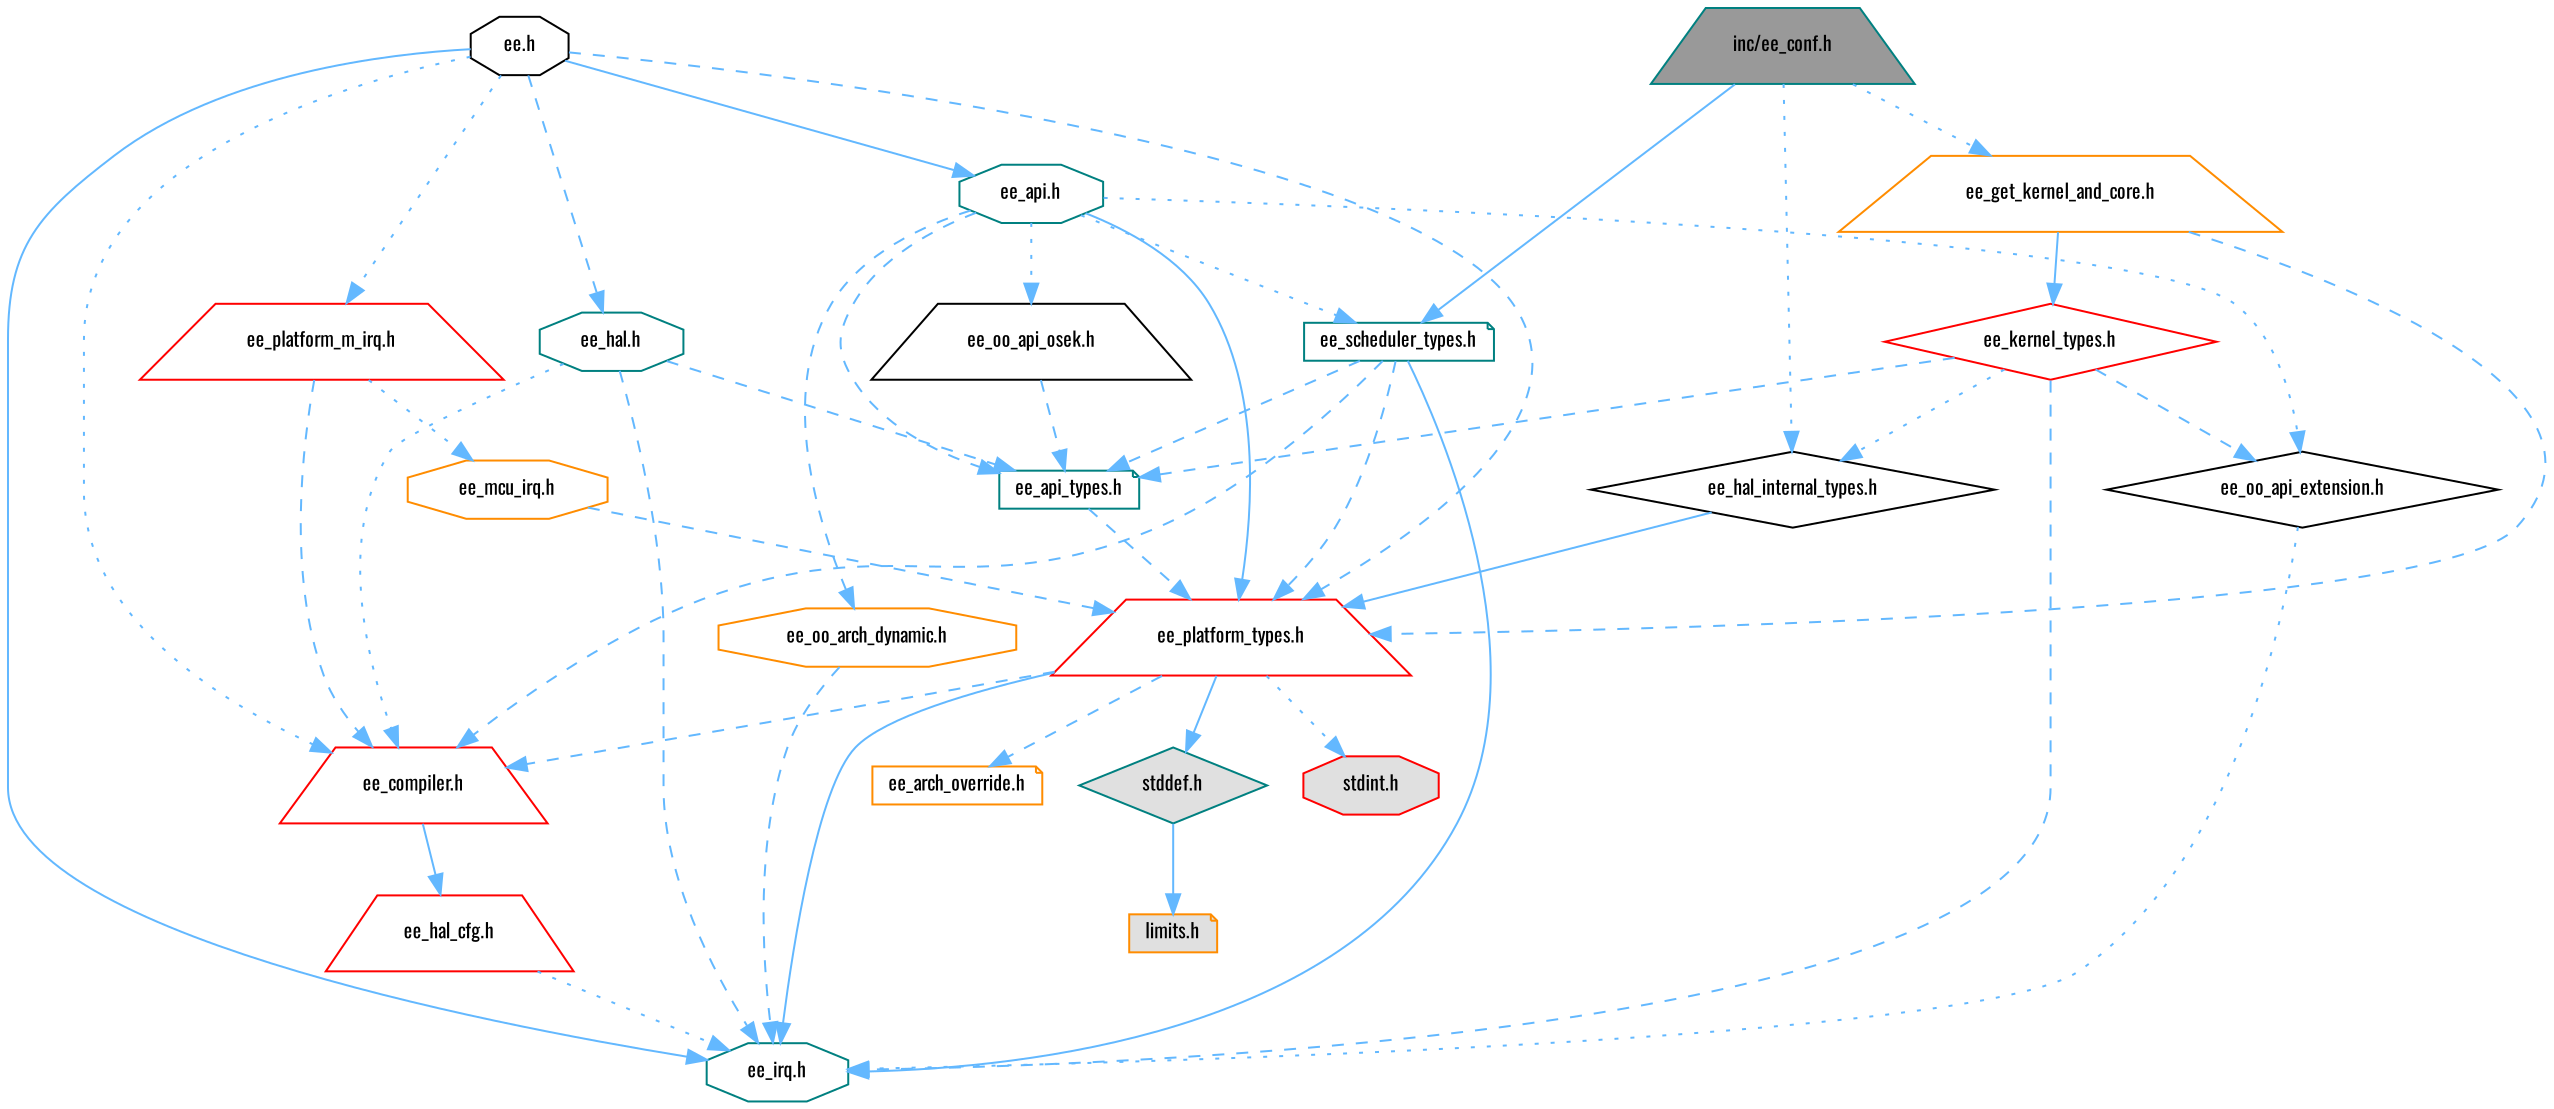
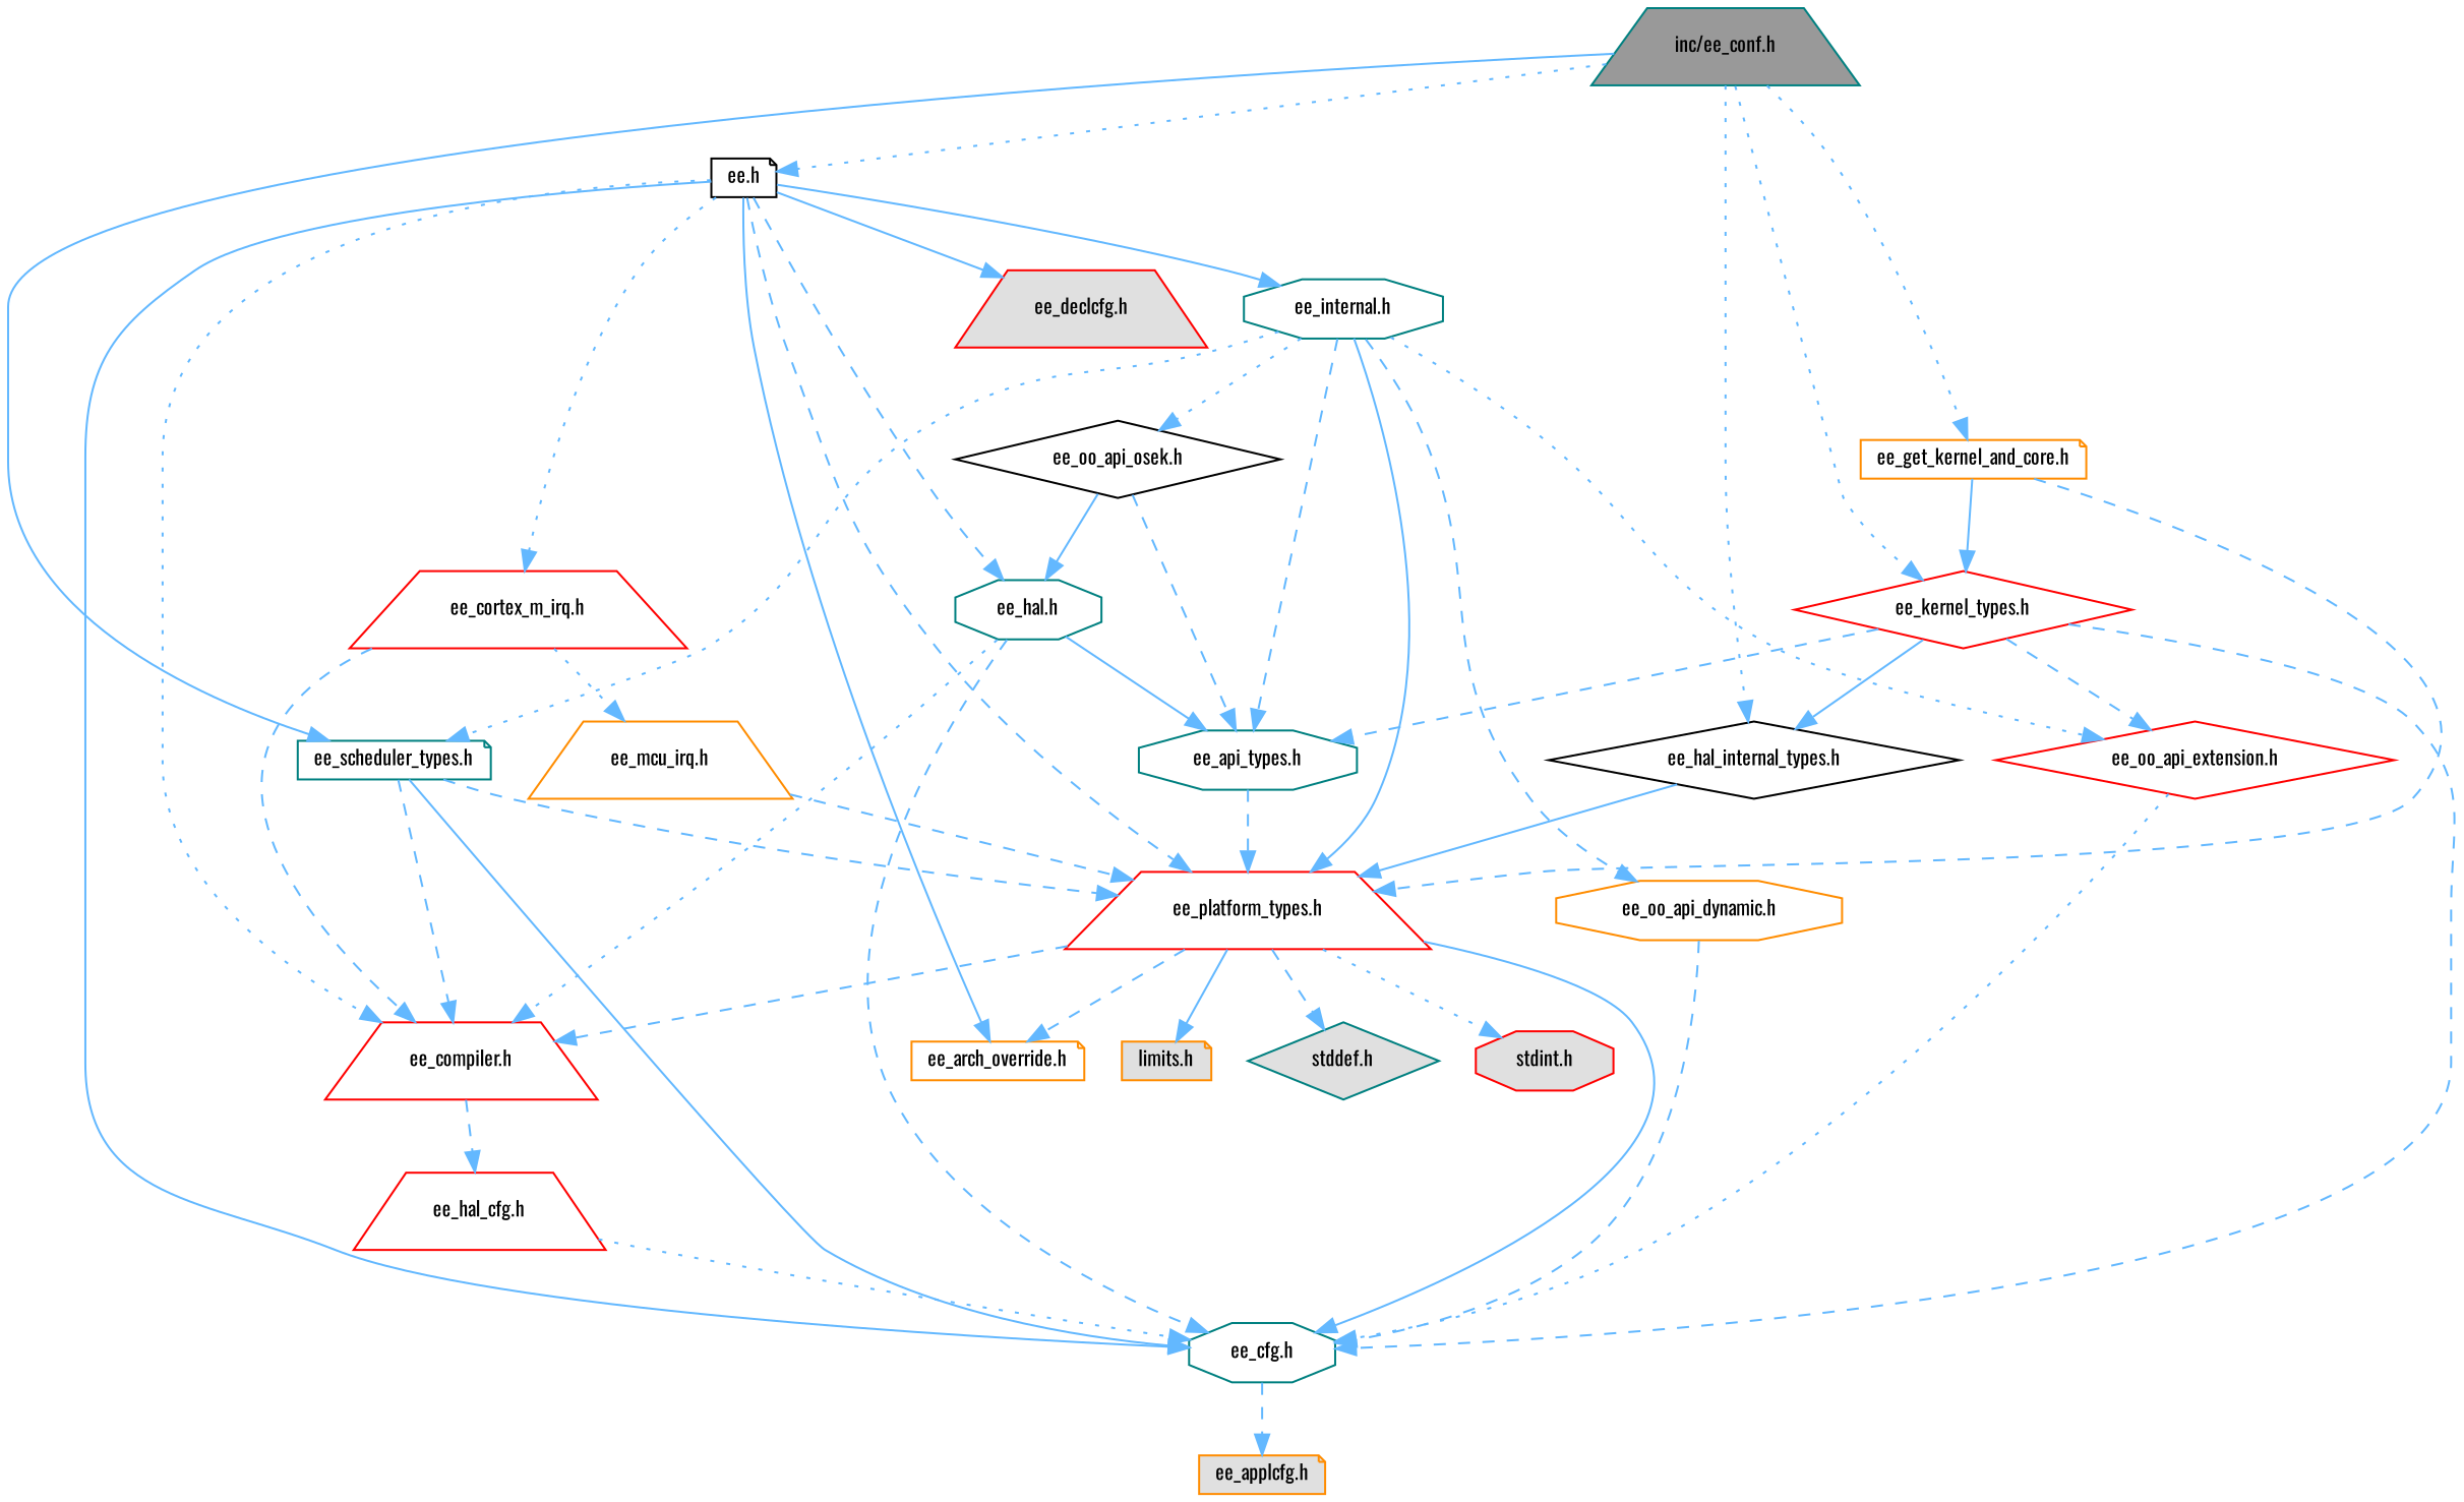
  digraph {
    fontname=Oswald
    node [color=teal fillcolor=white fontname=Oswald fontsize=10 shape=trapezium style=filled]
    edge [color=steelblue1 fontname=Oswald fontsize=10 labelfontname=Helvetica labelfontsize=10 style=dashed]
    n1 [fillcolor=grey60 fontcolor=black height=0.2 label="inc/ee_conf.h" width=0.4]
-   n2 [color=black height=0.2 label="ee.h" shape=octagon width=0.4]
+   n2 [color=black height=0.2 label="ee.h" shape=note width=0.4]
    n3 [height=0.2 label="ee_scheduler_types.h" shape=note width=0.4]
    n4 [color=black height=0.2 label="ee_hal_internal_types.h" shape=diamond width=0.4]
    n5 [color=red height=0.2 label="ee_kernel_types.h" shape=diamond width=0.4]
-   n6 [color=darkorange height=0.2 label="ee_get_kernel_and_core.h" width=0.4]
-   n7 [height=0.2 label="ee_irq.h" shape=octagon width=0.4]
+   n6 [color=darkorange height=0.2 label="ee_get_kernel_and_core.h" shape=note width=0.4]
+   n7 [height=0.2 label="ee_cfg.h" shape=octagon width=0.4]
    n8 [color=darkorange height=0.2 label="ee_arch_override.h" shape=note width=0.4]
    n9 [color=red height=0.2 label="ee_compiler.h" width=0.4]
    n10 [color=red height=0.2 label="ee_platform_types.h" width=0.4]
    n11 [height=0.2 label="ee_hal.h" shape=octagon width=0.4]
-   n12 [height=0.2 label="ee_api.h" shape=octagon width=0.4]
-   n13 [color=red height=0.2 label="ee_platform_m_irq.h" width=0.4]
-   n15 [height=0.2 label="ee_api_types.h" shape=note width=0.4]
-   n16 [color=black height=0.2 label="ee_oo_api_extension.h" shape=diamond width=0.4]
+   n12 [height=0.2 label="ee_internal.h" shape=octagon width=0.4]
+   n13 [color=red height=0.2 label="ee_cortex_m_irq.h" width=0.4]
+   n14 [color=red fillcolor="#E0E0E0" height=0.2 label="ee_declcfg.h" width=0.4]
+   n15 [height=0.2 label="ee_api_types.h" shape=octagon width=0.4]
+   n16 [color=red height=0.2 label="ee_oo_api_extension.h" shape=diamond width=0.4]
+   n17 [color=darkorange fillcolor="#E0E0E0" height=0.2 label="ee_applcfg.h" shape=note width=0.4]
    n18 [color=red height=0.2 label="ee_hal_cfg.h" width=0.4]
    n19 [color=darkorange fillcolor="#E0E0E0" height=0.2 label="limits.h" shape=note width=0.4]
    n20 [fillcolor="#E0E0E0" height=0.2 label="stddef.h" shape=diamond width=0.4]
    n21 [color=red fillcolor="#E0E0E0" height=0.2 label="stdint.h" shape=octagon width=0.4]
-   n22 [color=black height=0.2 label="ee_oo_api_osek.h" width=0.4]
-   n23 [color=darkorange height=0.2 label="ee_oo_arch_dynamic.h" shape=octagon width=0.4]
-   n24 [color=darkorange height=0.2 label="ee_mcu_irq.h" shape=octagon width=0.4]
+   n22 [color=black height=0.2 label="ee_oo_api_osek.h" shape=diamond width=0.4]
+   n23 [color=darkorange height=0.2 label="ee_oo_api_dynamic.h" shape=octagon width=0.4]
+   n24 [color=darkorange height=0.2 label="ee_mcu_irq.h" width=0.4]
+   n1 -> n2 [style=dotted]
    n1 -> n3 [style=solid]
    n1 -> n4 [style=dotted]
+   n1 -> n5 [style=dotted]
    n1 -> n6 [style=dotted]
    n2 -> n7 [style=solid]
+   n2 -> n8 [style=solid]
    n2 -> n9 [style=dotted]
    n2 -> n10
    n2 -> n11
    n2 -> n12 [style=solid]
    n2 -> n13 [style=dotted]
+   n2 -> n14 [style=solid]
    n3 -> n7 [style=solid]
    n3 -> n9
    n3 -> n10
-   n3 -> n15
    n4 -> n10 [style=solid]
-   n5 -> n4 [style=dotted]
+   n5 -> n4 [style=solid]
    n5 -> n7
    n5 -> n15
    n5 -> n16
    n6 -> n5 [style=solid]
    n6 -> n10
-   n9 -> n18 [style=solid]
+   n7 -> n17
+   n9 -> n18
    n10 -> n7 [style=solid]
    n10 -> n8
    n10 -> n9
-   n20 -> n19 [style=solid]
-   n10 -> n20 [style=solid]
+   n10 -> n19 [style=solid]
+   n10 -> n20
    n10 -> n21 [style=dotted]
    n11 -> n7
    n11 -> n9 [style=dotted]
-   n11 -> n15
+   n11 -> n15 [style=solid]
    n12 -> n3 [style=dotted]
    n12 -> n10 [style=solid]
    n12 -> n15
    n12 -> n16 [style=dotted]
    n12 -> n22 [style=dotted]
    n12 -> n23
    n13 -> n9
    n13 -> n24 [style=dotted]
    n15 -> n10
    n16 -> n7 [style=dotted]
    n18 -> n7 [style=dotted]
+   n22 -> n11 [style=solid]
    n22 -> n15
    n23 -> n7
    n24 -> n10
  }
